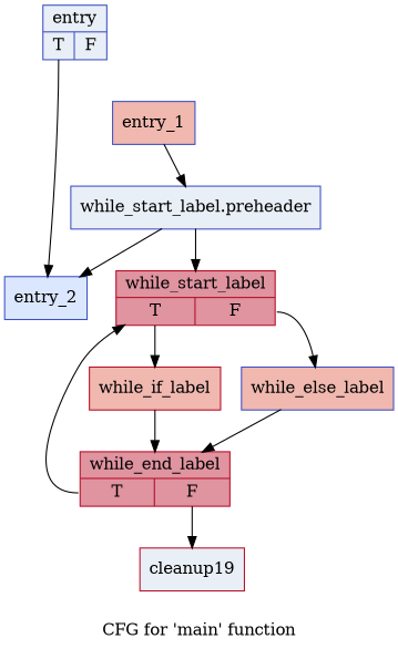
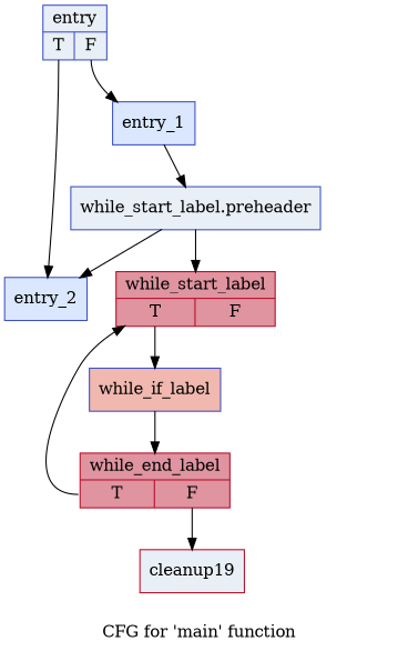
  digraph {
    label="CFG for 'main' function"
    node [color="#3d50c3ff" fillcolor="#cedaeb70" shape=record style=filled]
    n1 [label="{entry|{<s0>T|<s1>F}}"]
    n2 [fillcolor="#abc8fd70" label="{entry_2}"]
-   n3 [fillcolor="#dc5d4a70" label="{entry_1}"]
+   n3 [fillcolor="#abc8fd70" label="{entry_1}"]
    n4 [label="{while_start_label.preheader}"]
    n5 [color="#b70d28ff" fillcolor="#b70d2870" label="{while_start_label|{<s0>T|<s1>F}}"]
-   n6 [color="#b70d28ff" fillcolor="#dc5d4a70" label="{while_if_label}"]
-   n7 [fillcolor="#dc5d4a70" label="{while_else_label}"]
+   n6 [fillcolor="#dc5d4a70" label="{while_if_label}"]
    n8 [color="#b70d28ff" fillcolor="#b70d2870" label="{while_end_label|{<s0>T|<s1>F}}"]
    n9 [color="#b70d28ff" label="{cleanup19}"]
    n1 -> n2 [tailport=s0]
+   n1 -> n3 [tailport=s1]
    n3 -> n4
    n4 -> n2
    n4 -> n5
    n5 -> n6 [tailport=s0]
-   n5 -> n7 [tailport=s1]
    n6 -> n8
-   n7 -> n8
    n8 -> n5 [tailport=s0]
    n8 -> n9 [tailport=s1]
  }
